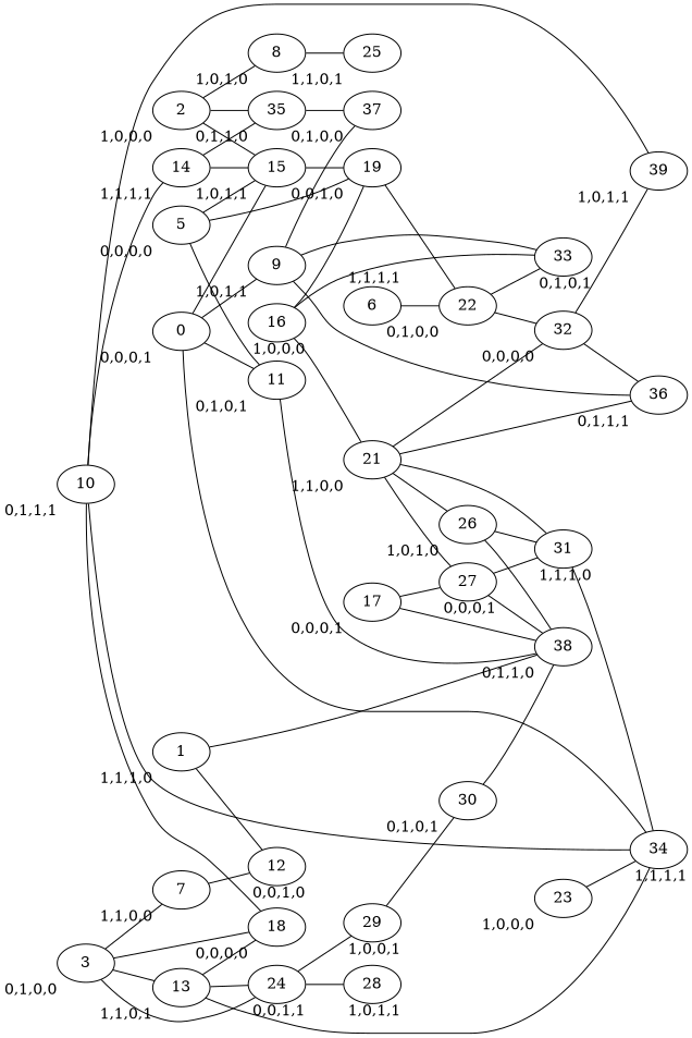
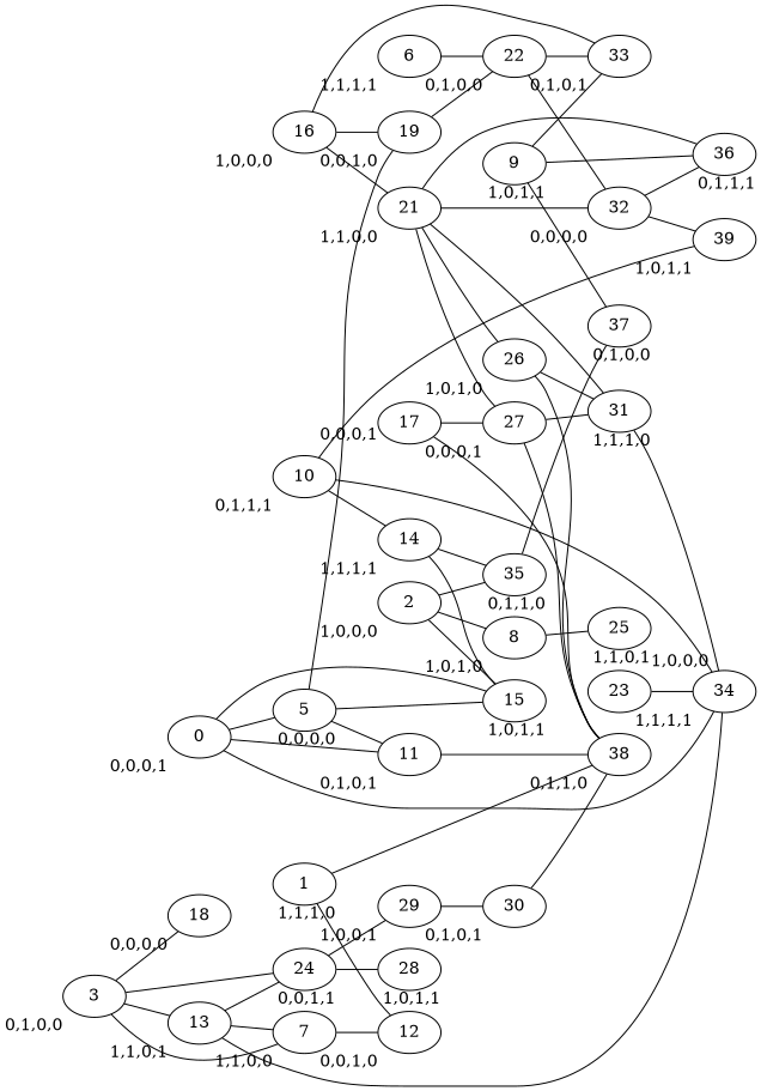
  graph {
    rankdir=LR
    node [xlabel="1,0,1,1"]
    22 [xlabel="0,1,0,0"]
    32 [xlabel="0,0,0,0"]
    33 [xlabel="0,1,0,1"]
    36 [xlabel="0,1,1,1"]
    39
    5 [xlabel="0,0,0,0"]
    15
    11 [xlabel="0,1,0,1"]
    19 [xlabel="0,0,1,0"]
    38 [xlabel="0,1,1,0"]
    9
    37 [xlabel="0,1,0,0"]
    14 [xlabel="1,1,1,1"]
    35 [xlabel="0,1,1,0"]
    2 [xlabel="1,0,0,0"]
    8 [xlabel="1,0,1,0"]
    25 [xlabel="1,1,0,1"]
    16 [xlabel="1,0,0,0"]
    21 [xlabel="1,1,0,0"]
    27 [xlabel="0,0,0,1"]
    31 [xlabel="1,1,1,0"]
    26 [xlabel="1,0,1,0"]
    34 [xlabel="1,1,1,1"]
    6 [xlabel="1,1,1,1"]
    17 [xlabel="0,0,0,1"]
    1 [xlabel="1,1,1,0"]
    12 [xlabel="0,0,1,0"]
    0 [xlabel="0,0,0,1"]
    23 [xlabel="1,0,0,0"]
    30 [xlabel="0,1,0,1"]
    24 [xlabel="0,0,1,1"]
    29 [xlabel="1,0,0,1"]
    28
    13 [xlabel="1,1,0,1"]
    18 [xlabel="0,0,0,0"]
    10 [xlabel="0,1,1,1"]
    3 [xlabel="0,1,0,0"]
    7 [xlabel="1,1,0,0"]
    22 -- 32
    22 -- 33
    32 -- 36
    32 -- 39
    5 -- 15
    5 -- 11
    5 -- 19
-   15 -- 19
    11 -- 38
    19 -- 22
    9 -- 33
    9 -- 36
    9 -- 37
    14 -- 15
    14 -- 35
    35 -- 37
    2 -- 15
    2 -- 35
    2 -- 8
    8 -- 25
    16 -- 33
    16 -- 19
    16 -- 21
    21 -- 32
    21 -- 36
    21 -- 27
    21 -- 31
    21 -- 26
    27 -- 38
    27 -- 31
    31 -- 34
    26 -- 38
    26 -- 31
    6 -- 22
    17 -- 38
    17 -- 27
    1 -- 38
    1 -- 12
    0 -- 15
    0 -- 11
-   0 -- 9
+   0 -- 5
    0 -- 34
    23 -- 34
    30 -- 38
    24 -- 29
    24 -- 28
    29 -- 30
    13 -- 34
    13 -- 24
-   13 -- 18
+   13 -- 7
    10 -- 39
    10 -- 14
    10 -- 34
-   10 -- 18
    3 -- 24
    3 -- 13
    3 -- 18
    3 -- 7
    7 -- 12
  }
